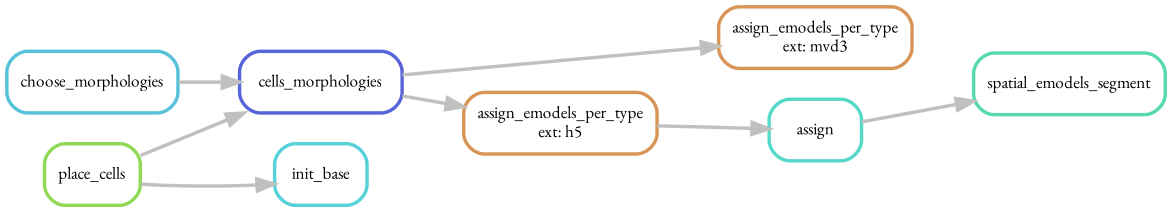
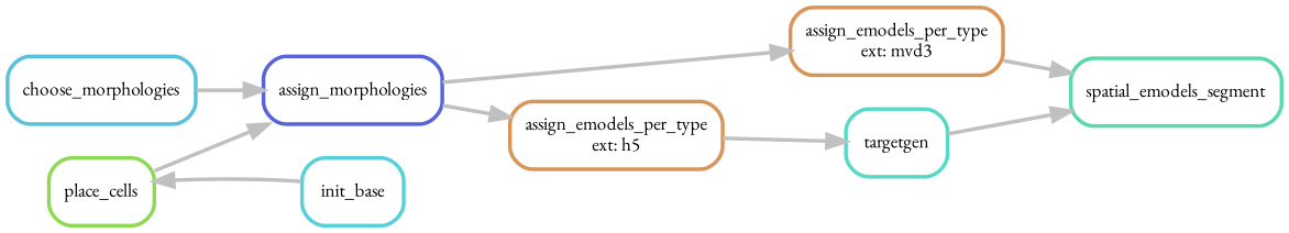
  digraph {
    bgcolor=white
    fontname="EB Garamond"
    rankdir=LR
    node [color="0.08 0.6 0.85" fontname="EB Garamond" fontsize=10 penwidth=2 shape=box style=rounded]
    edge [color=grey fontname="EB Garamond" penwidth=2]
    n1 [color="0.44 0.6 0.85" label=spatial_emodels_segment]
    n2 [label="assign_emodels_per_type\next: mvd3"]
-   n3 [color="0.65 0.6 0.85" label=cells_morphologies]
+   n3 [color="0.65 0.6 0.85" label=assign_morphologies]
    n4 [label="assign_emodels_per_type\next: h5"]
-   n5 [color="0.48 0.6 0.85" label=assign]
+   n5 [color="0.48 0.6 0.85" label=targetgen]
    n6 [color="0.26 0.6 0.85" label=place_cells]
    n7 [color="0.53 0.6 0.85" label=choose_morphologies]
    n8 [color="0.51 0.6 0.85" label=init_base]
+   n2 -> n1
    n3 -> n2
    n3 -> n4
    n4 -> n5
    n5 -> n1
    n6 -> n3
    n7 -> n3
-   n6 -> n8
+   n8 -> n6
  }
